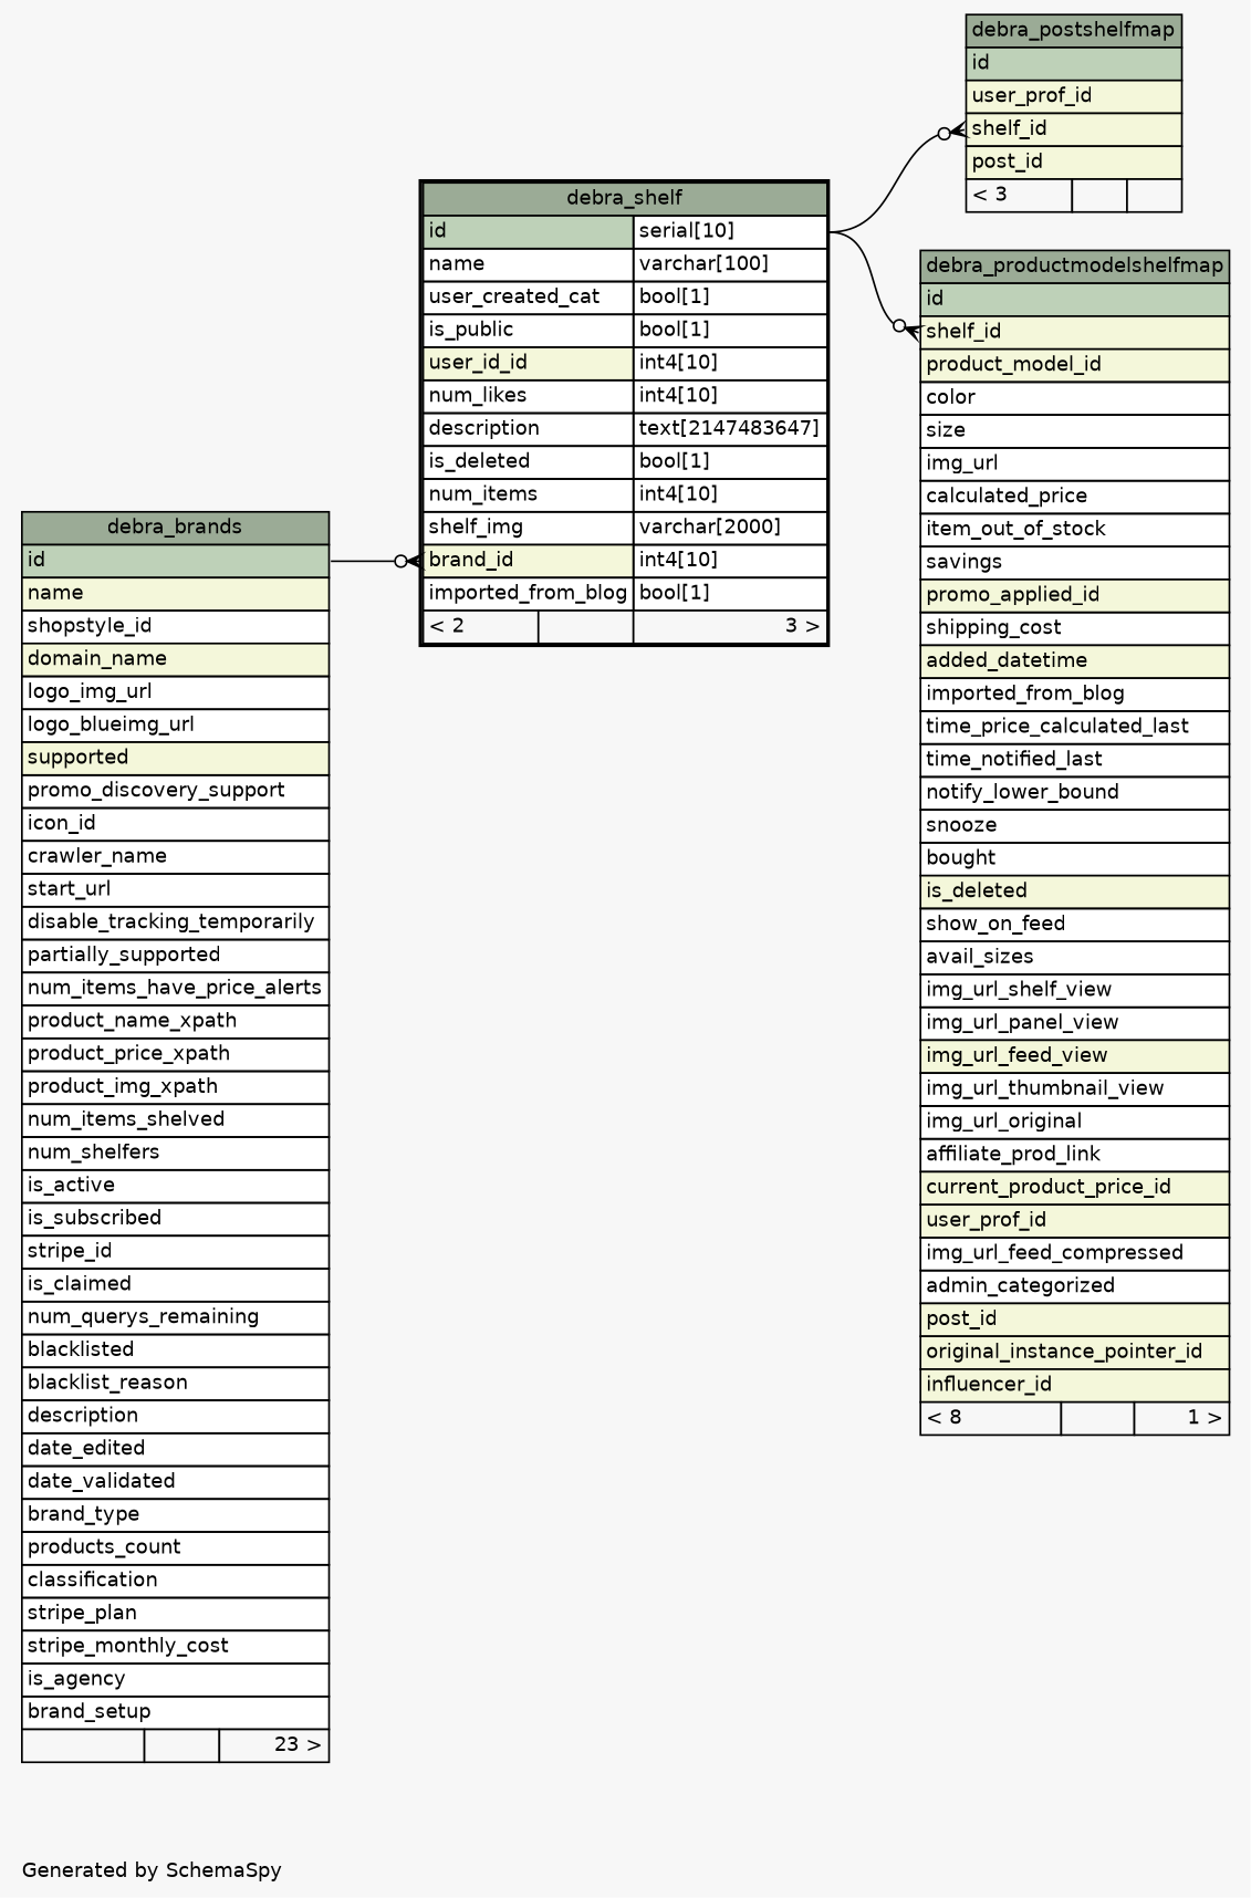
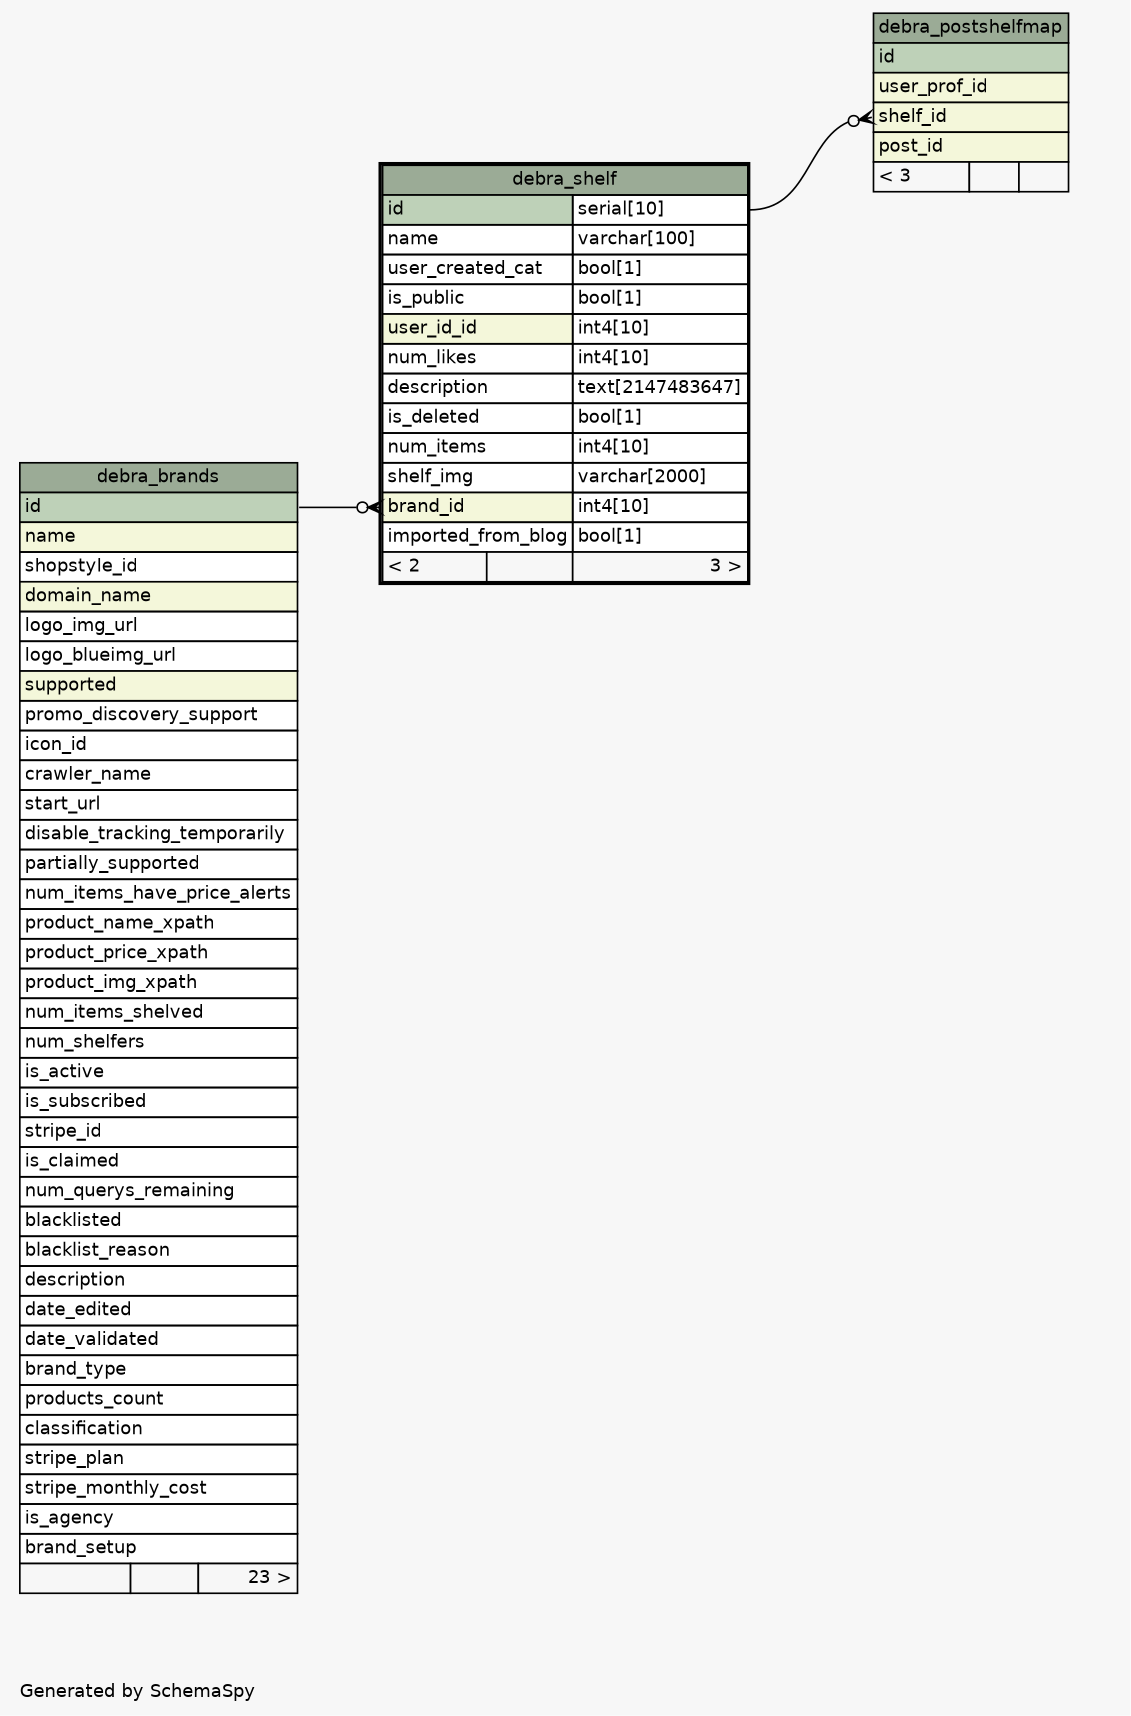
  digraph {
    bgcolor="#f7f7f7"
    fontname=Helvetica
    fontsize=11
    label="\nGenerated by SchemaSpy"
    labeljust=l
    nodesep=0.18
    rankdir=RL
    ranksep=0.46
    node [fontname=Helvetica fontsize=11 shape=plaintext]
    edge [arrowhead=none arrowsize=0.8 arrowtail=crowodot dir=back headport="id.type:e" tailport="shelf_id:w"]
    n1 [label=<     <TABLE BORDER="0" CELLBORDER="1" CELLSPACING="0" BGCOLOR="#ffffff">       <TR><TD COLSPAN="3" BGCOLOR="#9bab96" ALIGN="CENTER">debra_postshelfmap</TD></TR>       <TR><TD PORT="id" COLSPAN="3" BGCOLOR="#bed1b8" ALIGN="LEFT">id</TD></TR>       <TR><TD PORT="user_prof_id" COLSPAN="3" BGCOLOR="#f4f7da" ALIGN="LEFT">user_prof_id</TD></TR>       <TR><TD PORT="shelf_id" COLSPAN="3" BGCOLOR="#f4f7da" ALIGN="LEFT">shelf_id</TD></TR>       <TR><TD PORT="post_id" COLSPAN="3" BGCOLOR="#f4f7da" ALIGN="LEFT">post_id</TD></TR>       <TR><TD ALIGN="LEFT" BGCOLOR="#f7f7f7">&lt; 3</TD><TD ALIGN="RIGHT" BGCOLOR="#f7f7f7">  </TD><TD ALIGN="RIGHT" BGCOLOR="#f7f7f7">  </TD></TR>     </TABLE>>]
    n2 [label=<     <TABLE BORDER="2" CELLBORDER="1" CELLSPACING="0" BGCOLOR="#ffffff">       <TR><TD COLSPAN="3" BGCOLOR="#9bab96" ALIGN="CENTER">debra_shelf</TD></TR>       <TR><TD PORT="id" COLSPAN="2" BGCOLOR="#bed1b8" ALIGN="LEFT">id</TD><TD PORT="id.type" ALIGN="LEFT">serial[10]</TD></TR>       <TR><TD PORT="name" COLSPAN="2" ALIGN="LEFT">name</TD><TD PORT="name.type" ALIGN="LEFT">varchar[100]</TD></TR>       <TR><TD PORT="user_created_cat" COLSPAN="2" ALIGN="LEFT">user_created_cat</TD><TD PORT="user_created_cat.type" ALIGN="LEFT">bool[1]</TD></TR>       <TR><TD PORT="is_public" COLSPAN="2" ALIGN="LEFT">is_public</TD><TD PORT="is_public.type" ALIGN="LEFT">bool[1]</TD></TR>       <TR><TD PORT="user_id_id" COLSPAN="2" BGCOLOR="#f4f7da" ALIGN="LEFT">user_id_id</TD><TD PORT="user_id_id.type" ALIGN="LEFT">int4[10]</TD></TR>       <TR><TD PORT="num_likes" COLSPAN="2" ALIGN="LEFT">num_likes</TD><TD PORT="num_likes.type" ALIGN="LEFT">int4[10]</TD></TR>       <TR><TD PORT="description" COLSPAN="2" ALIGN="LEFT">description</TD><TD PORT="description.type" ALIGN="LEFT">text[2147483647]</TD></TR>       <TR><TD PORT="is_deleted" COLSPAN="2" ALIGN="LEFT">is_deleted</TD><TD PORT="is_deleted.type" ALIGN="LEFT">bool[1]</TD></TR>       <TR><TD PORT="num_items" COLSPAN="2" ALIGN="LEFT">num_items</TD><TD PORT="num_items.type" ALIGN="LEFT">int4[10]</TD></TR>       <TR><TD PORT="shelf_img" COLSPAN="2" ALIGN="LEFT">shelf_img</TD><TD PORT="shelf_img.type" ALIGN="LEFT">varchar[2000]</TD></TR>       <TR><TD PORT="brand_id" COLSPAN="2" BGCOLOR="#f4f7da" ALIGN="LEFT">brand_id</TD><TD PORT="brand_id.type" ALIGN="LEFT">int4[10]</TD></TR>       <TR><TD PORT="imported_from_blog" COLSPAN="2" ALIGN="LEFT">imported_from_blog</TD><TD PORT="imported_from_blog.type" ALIGN="LEFT">bool[1]</TD></TR>       <TR><TD ALIGN="LEFT" BGCOLOR="#f7f7f7">&lt; 2</TD><TD ALIGN="RIGHT" BGCOLOR="#f7f7f7">  </TD><TD ALIGN="RIGHT" BGCOLOR="#f7f7f7">3 &gt;</TD></TR>     </TABLE>>]
    n3 [label=<     <TABLE BORDER="0" CELLBORDER="1" CELLSPACING="0" BGCOLOR="#ffffff">       <TR><TD COLSPAN="3" BGCOLOR="#9bab96" ALIGN="CENTER">debra_brands</TD></TR>       <TR><TD PORT="id" COLSPAN="3" BGCOLOR="#bed1b8" ALIGN="LEFT">id</TD></TR>       <TR><TD PORT="name" COLSPAN="3" BGCOLOR="#f4f7da" ALIGN="LEFT">name</TD></TR>       <TR><TD PORT="shopstyle_id" COLSPAN="3" ALIGN="LEFT">shopstyle_id</TD></TR>       <TR><TD PORT="domain_name" COLSPAN="3" BGCOLOR="#f4f7da" ALIGN="LEFT">domain_name</TD></TR>       <TR><TD PORT="logo_img_url" COLSPAN="3" ALIGN="LEFT">logo_img_url</TD></TR>       <TR><TD PORT="logo_blueimg_url" COLSPAN="3" ALIGN="LEFT">logo_blueimg_url</TD></TR>       <TR><TD PORT="supported" COLSPAN="3" BGCOLOR="#f4f7da" ALIGN="LEFT">supported</TD></TR>       <TR><TD PORT="promo_discovery_support" COLSPAN="3" ALIGN="LEFT">promo_discovery_support</TD></TR>       <TR><TD PORT="icon_id" COLSPAN="3" ALIGN="LEFT">icon_id</TD></TR>       <TR><TD PORT="crawler_name" COLSPAN="3" ALIGN="LEFT">crawler_name</TD></TR>       <TR><TD PORT="start_url" COLSPAN="3" ALIGN="LEFT">start_url</TD></TR>       <TR><TD PORT="disable_tracking_temporarily" COLSPAN="3" ALIGN="LEFT">disable_tracking_temporarily</TD></TR>       <TR><TD PORT="partially_supported" COLSPAN="3" ALIGN="LEFT">partially_supported</TD></TR>       <TR><TD PORT="num_items_have_price_alerts" COLSPAN="3" ALIGN="LEFT">num_items_have_price_alerts</TD></TR>       <TR><TD PORT="product_name_xpath" COLSPAN="3" ALIGN="LEFT">product_name_xpath</TD></TR>       <TR><TD PORT="product_price_xpath" COLSPAN="3" ALIGN="LEFT">product_price_xpath</TD></TR>       <TR><TD PORT="product_img_xpath" COLSPAN="3" ALIGN="LEFT">product_img_xpath</TD></TR>       <TR><TD PORT="num_items_shelved" COLSPAN="3" ALIGN="LEFT">num_items_shelved</TD></TR>       <TR><TD PORT="num_shelfers" COLSPAN="3" ALIGN="LEFT">num_shelfers</TD></TR>       <TR><TD PORT="is_active" COLSPAN="3" ALIGN="LEFT">is_active</TD></TR>       <TR><TD PORT="is_subscribed" COLSPAN="3" ALIGN="LEFT">is_subscribed</TD></TR>       <TR><TD PORT="stripe_id" COLSPAN="3" ALIGN="LEFT">stripe_id</TD></TR>       <TR><TD PORT="is_claimed" COLSPAN="3" ALIGN="LEFT">is_claimed</TD></TR>       <TR><TD PORT="num_querys_remaining" COLSPAN="3" ALIGN="LEFT">num_querys_remaining</TD></TR>       <TR><TD PORT="blacklisted" COLSPAN="3" ALIGN="LEFT">blacklisted</TD></TR>       <TR><TD PORT="blacklist_reason" COLSPAN="3" ALIGN="LEFT">blacklist_reason</TD></TR>       <TR><TD PORT="description" COLSPAN="3" ALIGN="LEFT">description</TD></TR>       <TR><TD PORT="date_edited" COLSPAN="3" ALIGN="LEFT">date_edited</TD></TR>       <TR><TD PORT="date_validated" COLSPAN="3" ALIGN="LEFT">date_validated</TD></TR>       <TR><TD PORT="brand_type" COLSPAN="3" ALIGN="LEFT">brand_type</TD></TR>       <TR><TD PORT="products_count" COLSPAN="3" ALIGN="LEFT">products_count</TD></TR>       <TR><TD PORT="classification" COLSPAN="3" ALIGN="LEFT">classification</TD></TR>       <TR><TD PORT="stripe_plan" COLSPAN="3" ALIGN="LEFT">stripe_plan</TD></TR>       <TR><TD PORT="stripe_monthly_cost" COLSPAN="3" ALIGN="LEFT">stripe_monthly_cost</TD></TR>       <TR><TD PORT="is_agency" COLSPAN="3" ALIGN="LEFT">is_agency</TD></TR>       <TR><TD PORT="brand_setup" COLSPAN="3" ALIGN="LEFT">brand_setup</TD></TR>       <TR><TD ALIGN="LEFT" BGCOLOR="#f7f7f7">  </TD><TD ALIGN="RIGHT" BGCOLOR="#f7f7f7">  </TD><TD ALIGN="RIGHT" BGCOLOR="#f7f7f7">23 &gt;</TD></TR>     </TABLE>>]
-   n4 [label=<     <TABLE BORDER="0" CELLBORDER="1" CELLSPACING="0" BGCOLOR="#ffffff">       <TR><TD COLSPAN="3" BGCOLOR="#9bab96" ALIGN="CENTER">debra_productmodelshelfmap</TD></TR>       <TR><TD PORT="id" COLSPAN="3" BGCOLOR="#bed1b8" ALIGN="LEFT">id</TD></TR>       <TR><TD PORT="shelf_id" COLSPAN="3" BGCOLOR="#f4f7da" ALIGN="LEFT">shelf_id</TD></TR>       <TR><TD PORT="product_model_id" COLSPAN="3" BGCOLOR="#f4f7da" ALIGN="LEFT">product_model_id</TD></TR>       <TR><TD PORT="color" COLSPAN="3" ALIGN="LEFT">color</TD></TR>       <TR><TD PORT="size" COLSPAN="3" ALIGN="LEFT">size</TD></TR>       <TR><TD PORT="img_url" COLSPAN="3" ALIGN="LEFT">img_url</TD></TR>       <TR><TD PORT="calculated_price" COLSPAN="3" ALIGN="LEFT">calculated_price</TD></TR>       <TR><TD PORT="item_out_of_stock" COLSPAN="3" ALIGN="LEFT">item_out_of_stock</TD></TR>       <TR><TD PORT="savings" COLSPAN="3" ALIGN="LEFT">savings</TD></TR>       <TR><TD PORT="promo_applied_id" COLSPAN="3" BGCOLOR="#f4f7da" ALIGN="LEFT">promo_applied_id</TD></TR>       <TR><TD PORT="shipping_cost" COLSPAN="3" ALIGN="LEFT">shipping_cost</TD></TR>       <TR><TD PORT="added_datetime" COLSPAN="3" BGCOLOR="#f4f7da" ALIGN="LEFT">added_datetime</TD></TR>       <TR><TD PORT="imported_from_blog" COLSPAN="3" ALIGN="LEFT">imported_from_blog</TD></TR>       <TR><TD PORT="time_price_calculated_last" COLSPAN="3" ALIGN="LEFT">time_price_calculated_last</TD></TR>       <TR><TD PORT="time_notified_last" COLSPAN="3" ALIGN="LEFT">time_notified_last</TD></TR>       <TR><TD PORT="notify_lower_bound" COLSPAN="3" ALIGN="LEFT">notify_lower_bound</TD></TR>       <TR><TD PORT="snooze" COLSPAN="3" ALIGN="LEFT">snooze</TD></TR>       <TR><TD PORT="bought" COLSPAN="3" ALIGN="LEFT">bought</TD></TR>       <TR><TD PORT="is_deleted" COLSPAN="3" BGCOLOR="#f4f7da" ALIGN="LEFT">is_deleted</TD></TR>       <TR><TD PORT="show_on_feed" COLSPAN="3" ALIGN="LEFT">show_on_feed</TD></TR>       <TR><TD PORT="avail_sizes" COLSPAN="3" ALIGN="LEFT">avail_sizes</TD></TR>       <TR><TD PORT="img_url_shelf_view" COLSPAN="3" ALIGN="LEFT">img_url_shelf_view</TD></TR>       <TR><TD PORT="img_url_panel_view" COLSPAN="3" ALIGN="LEFT">img_url_panel_view</TD></TR>       <TR><TD PORT="img_url_feed_view" COLSPAN="3" BGCOLOR="#f4f7da" ALIGN="LEFT">img_url_feed_view</TD></TR>       <TR><TD PORT="img_url_thumbnail_view" COLSPAN="3" ALIGN="LEFT">img_url_thumbnail_view</TD></TR>       <TR><TD PORT="img_url_original" COLSPAN="3" ALIGN="LEFT">img_url_original</TD></TR>       <TR><TD PORT="affiliate_prod_link" COLSPAN="3" ALIGN="LEFT">affiliate_prod_link</TD></TR>       <TR><TD PORT="current_product_price_id" COLSPAN="3" BGCOLOR="#f4f7da" ALIGN="LEFT">current_product_price_id</TD></TR>       <TR><TD PORT="user_prof_id" COLSPAN="3" BGCOLOR="#f4f7da" ALIGN="LEFT">user_prof_id</TD></TR>       <TR><TD PORT="img_url_feed_compressed" COLSPAN="3" ALIGN="LEFT">img_url_feed_compressed</TD></TR>       <TR><TD PORT="admin_categorized" COLSPAN="3" ALIGN="LEFT">admin_categorized</TD></TR>       <TR><TD PORT="post_id" COLSPAN="3" BGCOLOR="#f4f7da" ALIGN="LEFT">post_id</TD></TR>       <TR><TD PORT="original_instance_pointer_id" COLSPAN="3" BGCOLOR="#f4f7da" ALIGN="LEFT">original_instance_pointer_id</TD></TR>       <TR><TD PORT="influencer_id" COLSPAN="3" BGCOLOR="#f4f7da" ALIGN="LEFT">influencer_id</TD></TR>       <TR><TD ALIGN="LEFT" BGCOLOR="#f7f7f7">&lt; 8</TD><TD ALIGN="RIGHT" BGCOLOR="#f7f7f7">  </TD><TD ALIGN="RIGHT" BGCOLOR="#f7f7f7">1 &gt;</TD></TR>     </TABLE>>]
    n1 -> n2
    n2 -> n3 [headport="id:e" tailport="brand_id:w"]
-   n4 -> n2
  }
